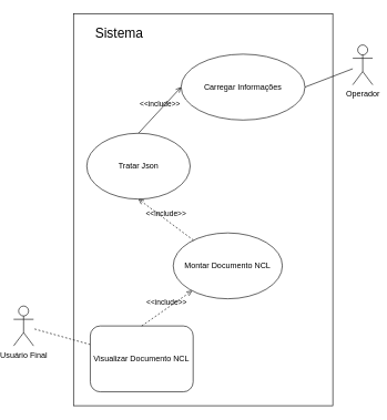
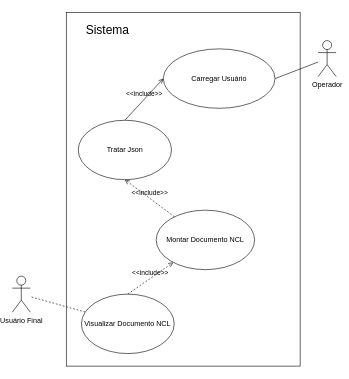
  <mxCell id="0" />
  <mxCell id="1" parent="0" />
  <mxCell id="2" value="" style="rounded=0;whiteSpace=wrap;html=1;" parent="1" vertex="1"><mxGeometry x="110" y="20" width="390" height="590" as="geometry" /></mxCell>
  <mxCell id="3" value="Usuário Final" style="shape=umlActor;verticalLabelPosition=bottom;verticalAlign=top;html=1;outlineConnect=0;" parent="1" vertex="1"><mxGeometry x="20" y="460" width="30" height="60" as="geometry" /></mxCell>
  <mxCell id="4" style="rounded=0;orthogonalLoop=1;jettySize=auto;html=1;endArrow=none;startFill=0;dashed=1;" parent="1" source="8" target="3" edge="1"><mxGeometry relative="1" as="geometry" /></mxCell>
  <mxCell id="5" style="rounded=0;orthogonalLoop=1;jettySize=auto;html=1;endArrow=none;startFill=0;entryX=1;entryY=0.5;entryDx=0;entryDy=0;" parent="1" source="6" target="13" edge="1"><mxGeometry relative="1" as="geometry" /></mxCell>
  <mxCell id="6" value="Operador" style="shape=umlActor;verticalLabelPosition=bottom;verticalAlign=top;html=1;outlineConnect=0;" parent="1" vertex="1"><mxGeometry x="530" y="67.17" width="30" height="60" as="geometry" /></mxCell>
  <mxCell id="7" value="&lt;font style=&quot;font-size: 20px;&quot;&gt;Sistema&lt;/font&gt;" style="text;html=1;align=center;verticalAlign=middle;whiteSpace=wrap;rounded=0;strokeWidth=5;" parent="1" vertex="1"><mxGeometry x="120" y="30" width="117.692" height="37.174" as="geometry" /></mxCell>
- <mxCell id="8" value="Visualizar Documento NCL" style="whiteSpace=wrap;html=1;rounded=1;" parent="1" vertex="1"><mxGeometry x="135.3" y="490" width="154.7" height="99.13" as="geometry" /></mxCell>
+ <mxCell id="8" value="Visualizar Documento NCL" style="ellipse;whiteSpace=wrap;html=1;" parent="1" vertex="1"><mxGeometry x="135.3" y="490" width="154.7" height="99.13" as="geometry" /></mxCell>
  <mxCell id="9" value="Montar Documento NCL" style="ellipse;whiteSpace=wrap;html=1;" parent="1" vertex="1"><mxGeometry x="260.001" y="350" width="164.143" height="99.13" as="geometry" /></mxCell>
  <mxCell id="10" value="&amp;lt;&amp;lt;include&amp;gt;&amp;gt;" style="html=1;verticalAlign=bottom;labelBackgroundColor=none;endArrow=open;endFill=0;dashed=1;rounded=0;exitX=0.5;exitY=0;exitDx=0;exitDy=0;" parent="1" source="8" target="9" edge="1"><mxGeometry width="160" relative="1" as="geometry"><mxPoint x="817.418" y="414.565" as="sourcePoint" /><mxPoint x="817.418" y="315.435" as="targetPoint" /></mxGeometry></mxCell>
  <mxCell id="11" value="Tratar Json" style="ellipse;whiteSpace=wrap;html=1;" parent="1" vertex="1"><mxGeometry x="129.999" y="199.997" width="155.511" height="99.13" as="geometry" /></mxCell>
  <mxCell id="12" value="&amp;lt;&amp;lt;include&amp;gt;&amp;gt;" style="html=1;verticalAlign=bottom;labelBackgroundColor=none;endArrow=open;endFill=0;dashed=1;rounded=0;entryX=0.5;entryY=1;entryDx=0;entryDy=0;" parent="1" source="9" target="11" edge="1"><mxGeometry width="160" relative="1" as="geometry"><mxPoint x="274.516" y="253.478" as="sourcePoint" /><mxPoint x="537.741" y="253.478" as="targetPoint" /></mxGeometry></mxCell>
- <mxCell id="13" value="Carregar Informações" style="ellipse;whiteSpace=wrap;html=1;" parent="1" vertex="1"><mxGeometry x="271.876" y="80.997" width="186.244" height="99.13" as="geometry" /></mxCell>
+ <mxCell id="13" value="Carregar Usuário" style="ellipse;whiteSpace=wrap;html=1;" parent="1" vertex="1"><mxGeometry x="271.876" y="80.997" width="186.244" height="99.13" as="geometry" /></mxCell>
  <mxCell id="14" value="&amp;lt;&amp;lt;include&amp;gt;&amp;gt;" style="html=1;verticalAlign=bottom;labelBackgroundColor=none;endArrow=open;endFill=0;dashed=0;rounded=0;entryX=0;entryY=0.5;entryDx=0;entryDy=0;exitX=0.5;exitY=0;exitDx=0;exitDy=0;" parent="1" source="11" target="13" edge="1"><mxGeometry width="160" relative="1" as="geometry"><mxPoint x="545" y="333" as="sourcePoint" /><mxPoint x="520" y="270" as="targetPoint" /></mxGeometry></mxCell>
